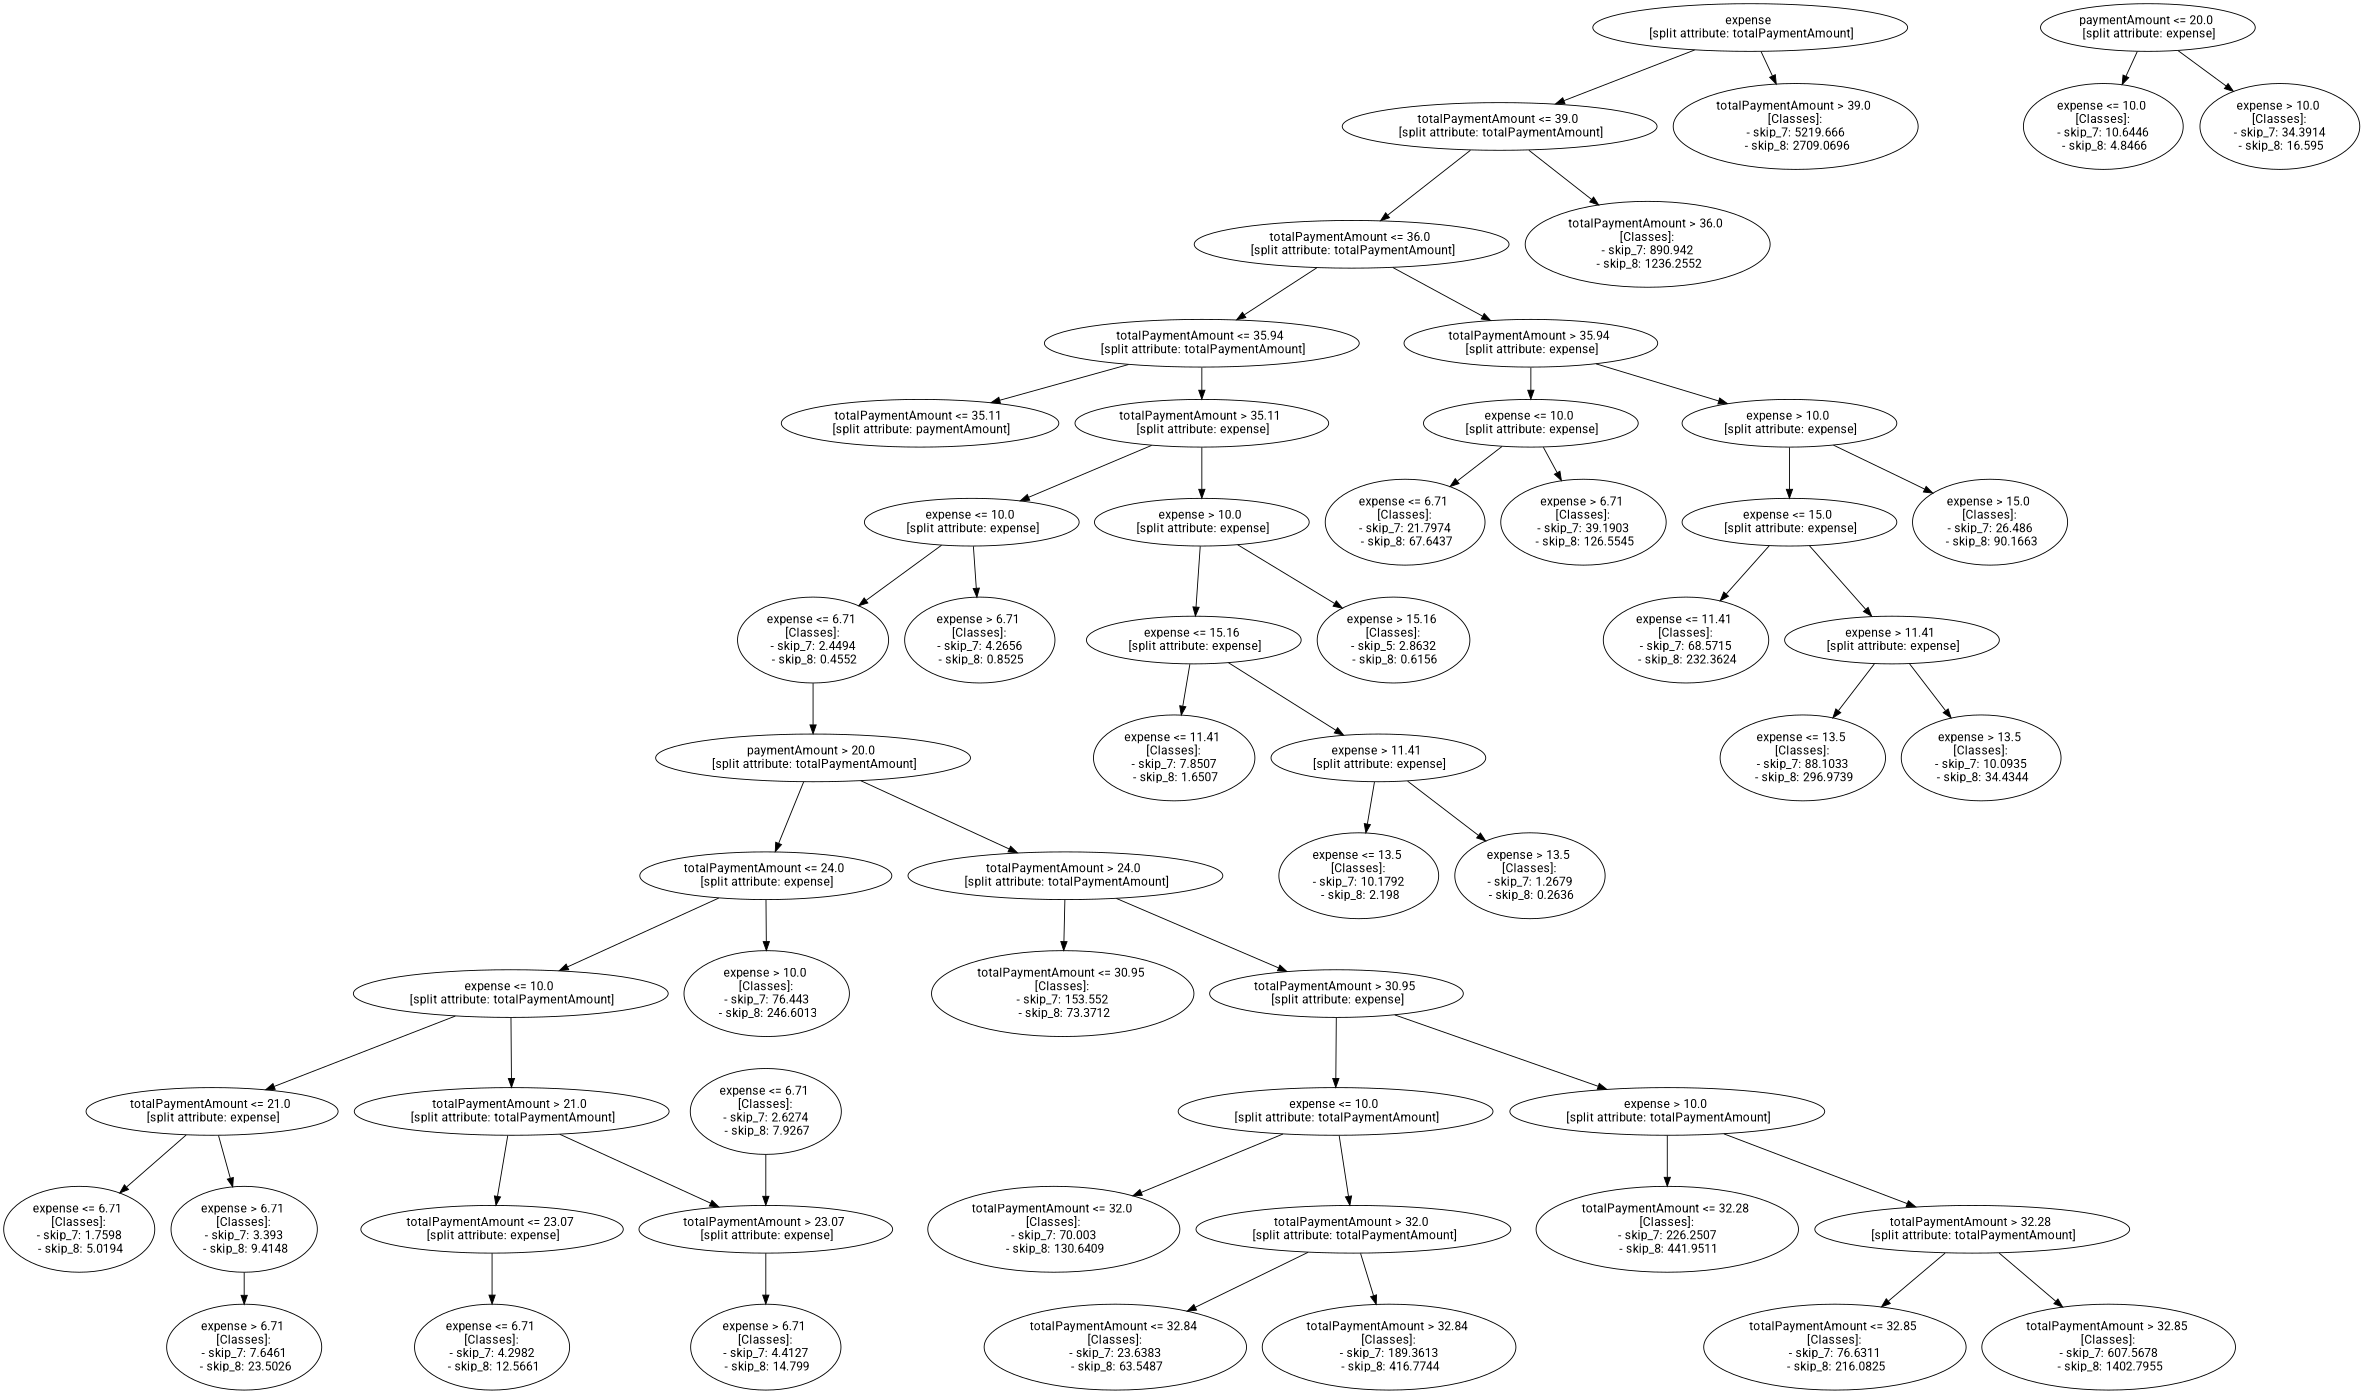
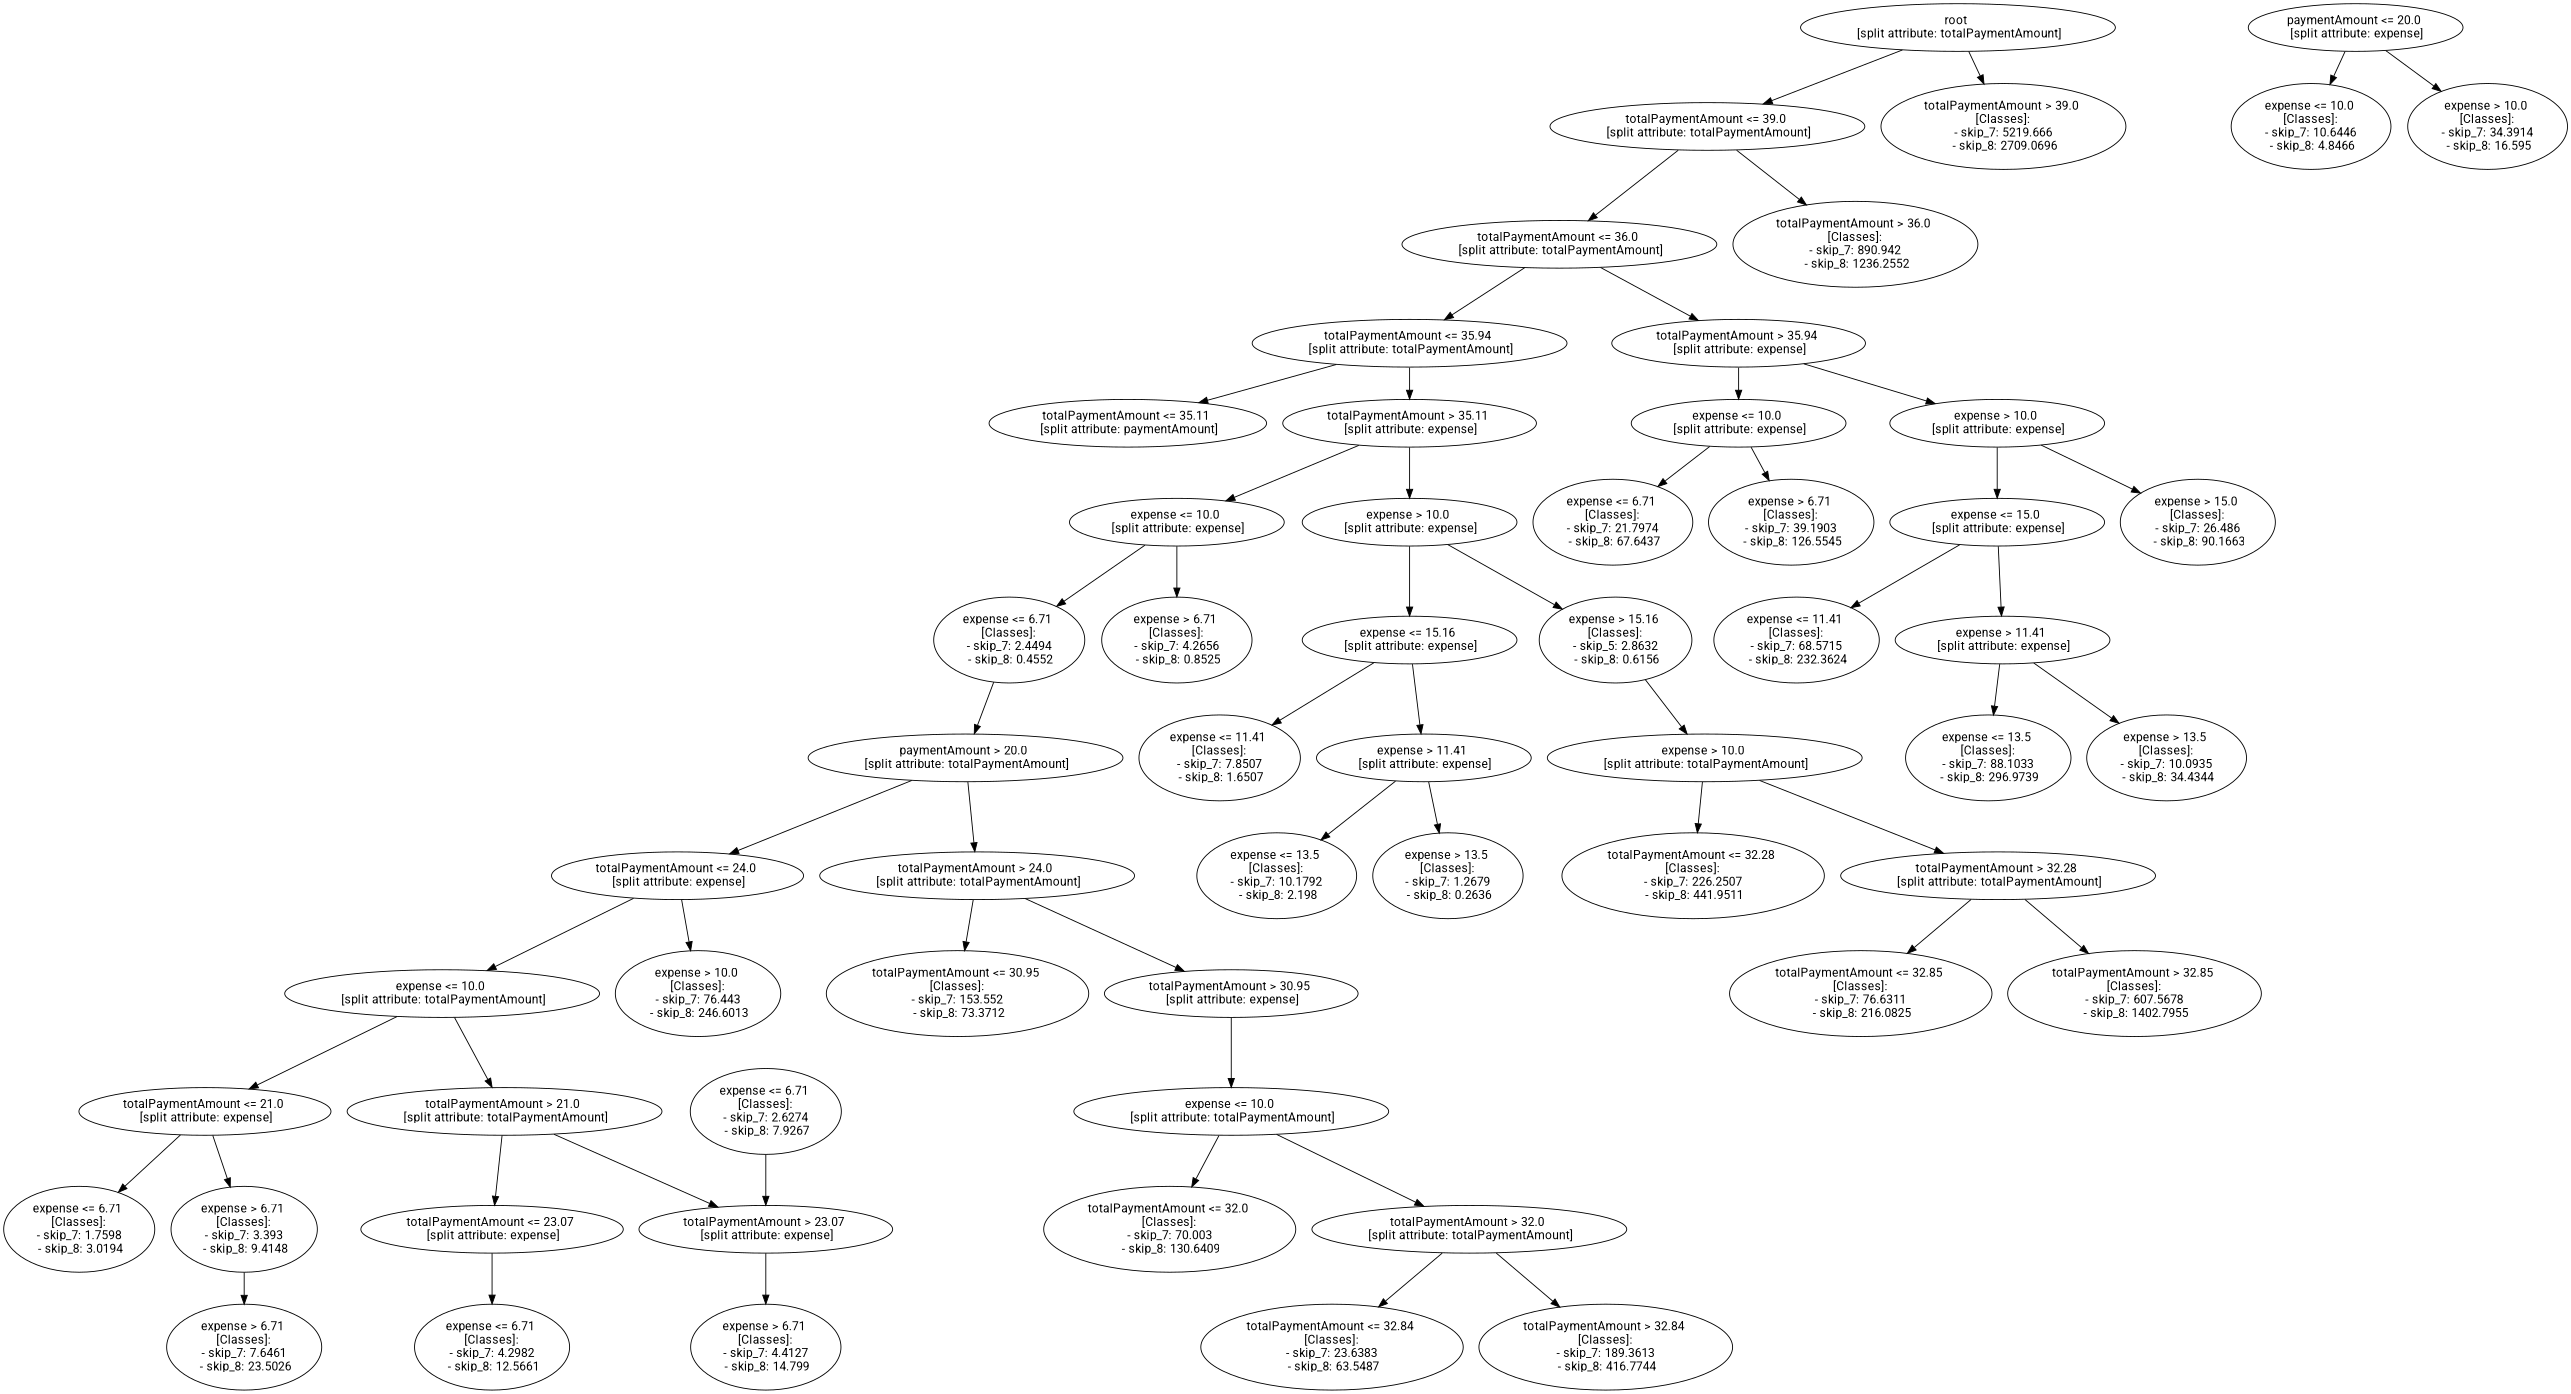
  digraph {
    fontname=Roboto
    node [fontname=Roboto]
    edge [fontname=Roboto]
-   n1 [label="expense \n [split attribute: totalPaymentAmount]"]
+   n1 [label="root \n [split attribute: totalPaymentAmount]"]
    n2 [label="totalPaymentAmount <= 39.0 \n [split attribute: totalPaymentAmount]"]
    n3 [label="totalPaymentAmount > 39.0 \n [Classes]: \n - skip_7: 5219.666 \n - skip_8: 2709.0696"]
    n4 [label="totalPaymentAmount <= 36.0 \n [split attribute: totalPaymentAmount]"]
    n5 [label="totalPaymentAmount > 36.0 \n [Classes]: \n - skip_7: 890.942 \n - skip_8: 1236.2552"]
    n6 [label="totalPaymentAmount <= 35.94 \n [split attribute: totalPaymentAmount]"]
    n7 [label="totalPaymentAmount > 35.94 \n [split attribute: expense]"]
    n8 [label="totalPaymentAmount <= 35.11 \n [split attribute: paymentAmount]"]
    n9 [label="totalPaymentAmount > 35.11 \n [split attribute: expense]"]
    n10 [label="expense <= 10.0 \n [split attribute: expense]"]
    n11 [label="expense > 10.0 \n [split attribute: expense]"]
    n12 [label="expense <= 10.0 \n [split attribute: expense]"]
    n13 [label="expense > 10.0 \n [split attribute: expense]"]
    n14 [label="paymentAmount <= 20.0 \n [split attribute: expense]"]
    n15 [label="expense <= 10.0 \n [Classes]: \n - skip_7: 10.6446 \n - skip_8: 4.8466"]
    n16 [label="expense > 10.0 \n [Classes]: \n - skip_7: 34.3914 \n - skip_8: 16.595"]
    n17 [label="paymentAmount > 20.0 \n [split attribute: totalPaymentAmount]"]
    n18 [label="totalPaymentAmount <= 24.0 \n [split attribute: expense]"]
    n19 [label="totalPaymentAmount > 24.0 \n [split attribute: totalPaymentAmount]"]
    n20 [label="expense <= 10.0 \n [split attribute: totalPaymentAmount]"]
    n21 [label="expense > 10.0 \n [Classes]: \n - skip_7: 76.443 \n - skip_8: 246.6013"]
    n22 [label="totalPaymentAmount <= 30.95 \n [Classes]: \n - skip_7: 153.552 \n - skip_8: 73.3712"]
    n23 [label="totalPaymentAmount > 30.95 \n [split attribute: expense]"]
    n24 [label="totalPaymentAmount <= 21.0 \n [split attribute: expense]"]
    n25 [label="totalPaymentAmount > 21.0 \n [split attribute: totalPaymentAmount]"]
-   n26 [label="expense <= 6.71 \n [Classes]: \n - skip_7: 1.7598 \n - skip_8: 5.0194"]
+   n26 [label="expense <= 6.71 \n [Classes]: \n - skip_7: 1.7598 \n - skip_8: 3.0194"]
    n27 [label="expense > 6.71 \n [Classes]: \n - skip_7: 3.393 \n - skip_8: 9.4148"]
    n28 [label="totalPaymentAmount <= 23.07 \n [split attribute: expense]"]
    n29 [label="totalPaymentAmount > 23.07 \n [split attribute: expense]"]
    n30 [label="expense > 6.71 \n [Classes]: \n - skip_7: 7.6461 \n - skip_8: 23.5026"]
    n31 [label="expense <= 6.71 \n [Classes]: \n - skip_7: 4.2982 \n - skip_8: 12.5661"]
    n32 [label="expense > 6.71 \n [Classes]: \n - skip_7: 4.4127 \n - skip_8: 14.799"]
    n33 [label="expense <= 6.71 \n [Classes]: \n - skip_7: 2.6274 \n - skip_8: 7.9267"]
    n34 [label="expense <= 10.0 \n [split attribute: totalPaymentAmount]"]
    n35 [label="expense > 10.0 \n [split attribute: totalPaymentAmount]"]
    n36 [label="totalPaymentAmount <= 32.0 \n [Classes]: \n - skip_7: 70.003 \n - skip_8: 130.6409"]
    n37 [label="totalPaymentAmount > 32.0 \n [split attribute: totalPaymentAmount]"]
    n38 [label="totalPaymentAmount <= 32.28 \n [Classes]: \n - skip_7: 226.2507 \n - skip_8: 441.9511"]
    n39 [label="totalPaymentAmount > 32.28 \n [split attribute: totalPaymentAmount]"]
    n40 [label="totalPaymentAmount <= 32.84 \n [Classes]: \n - skip_7: 23.6383 \n - skip_8: 63.5487"]
    n41 [label="totalPaymentAmount > 32.84 \n [Classes]: \n - skip_7: 189.3613 \n - skip_8: 416.7744"]
    n42 [label="totalPaymentAmount <= 32.85 \n [Classes]: \n - skip_7: 76.6311 \n - skip_8: 216.0825"]
    n43 [label="totalPaymentAmount > 32.85 \n [Classes]: \n - skip_7: 607.5678 \n - skip_8: 1402.7955"]
    n44 [label="expense <= 6.71 \n [Classes]: \n - skip_7: 2.4494 \n - skip_8: 0.4552"]
    n45 [label="expense > 6.71 \n [Classes]: \n - skip_7: 4.2656 \n - skip_8: 0.8525"]
    n46 [label="expense <= 15.16 \n [split attribute: expense]"]
    n47 [label="expense > 15.16 \n [Classes]: \n - skip_5: 2.8632 \n - skip_8: 0.6156"]
    n48 [label="expense <= 11.41 \n [Classes]: \n - skip_7: 7.8507 \n - skip_8: 1.6507"]
    n49 [label="expense > 11.41 \n [split attribute: expense]"]
    n50 [label="expense <= 13.5 \n [Classes]: \n - skip_7: 10.1792 \n - skip_8: 2.198"]
    n51 [label="expense > 13.5 \n [Classes]: \n - skip_7: 1.2679 \n - skip_8: 0.2636"]
    n52 [label="expense <= 6.71 \n [Classes]: \n - skip_7: 21.7974 \n - skip_8: 67.6437"]
    n53 [label="expense > 6.71 \n [Classes]: \n - skip_7: 39.1903 \n - skip_8: 126.5545"]
    n54 [label="expense <= 15.0 \n [split attribute: expense]"]
    n55 [label="expense > 15.0 \n [Classes]: \n - skip_7: 26.486 \n - skip_8: 90.1663"]
    n56 [label="expense <= 11.41 \n [Classes]: \n - skip_7: 68.5715 \n - skip_8: 232.3624"]
    n57 [label="expense > 11.41 \n [split attribute: expense]"]
    n58 [label="expense <= 13.5 \n [Classes]: \n - skip_7: 88.1033 \n - skip_8: 296.9739"]
    n59 [label="expense > 13.5 \n [Classes]: \n - skip_7: 10.0935 \n - skip_8: 34.4344"]
    n1 -> n2
    n1 -> n3
    n2 -> n4
    n2 -> n5
    n4 -> n6
    n4 -> n7
    n6 -> n8
    n6 -> n9
    n7 -> n10
    n7 -> n11
    n9 -> n12
    n9 -> n13
    n10 -> n52
    n10 -> n53
    n11 -> n54
    n11 -> n55
    n12 -> n44
    n12 -> n45
    n13 -> n46
    n13 -> n47
    n14 -> n15
    n14 -> n16
    n17 -> n18
    n17 -> n19
    n18 -> n20
    n18 -> n21
    n19 -> n22
    n19 -> n23
    n20 -> n24
    n20 -> n25
    n23 -> n34
-   n23 -> n35
+   n47 -> n35
    n24 -> n26
    n24 -> n27
    n25 -> n28
    n25 -> n29
    n27 -> n30
    n28 -> n31
    n29 -> n32
    n33 -> n29
    n34 -> n36
    n34 -> n37
    n35 -> n38
    n35 -> n39
    n37 -> n40
    n37 -> n41
    n39 -> n42
    n39 -> n43
    n44 -> n17
    n46 -> n48
    n46 -> n49
    n49 -> n50
    n49 -> n51
    n54 -> n56
    n54 -> n57
    n57 -> n58
    n57 -> n59
  }
